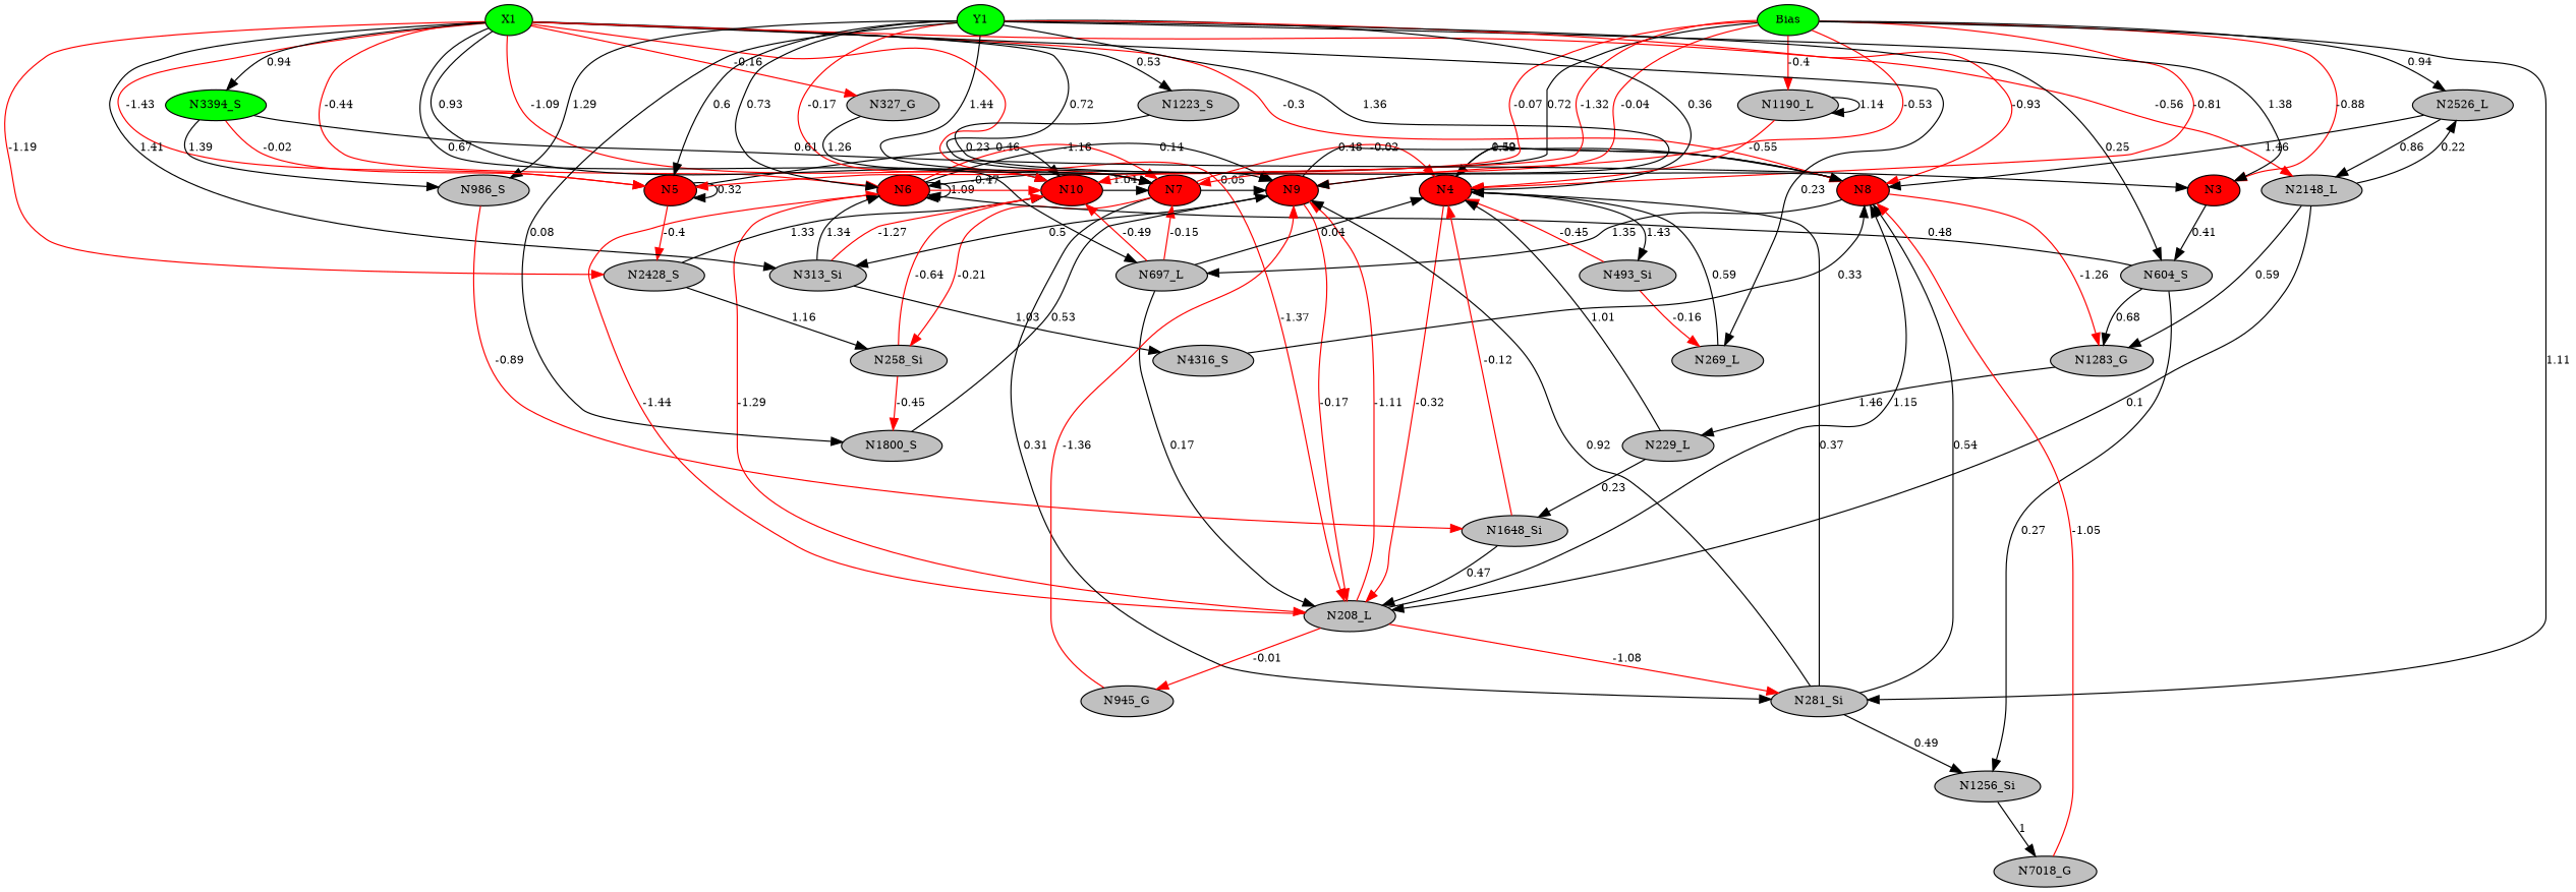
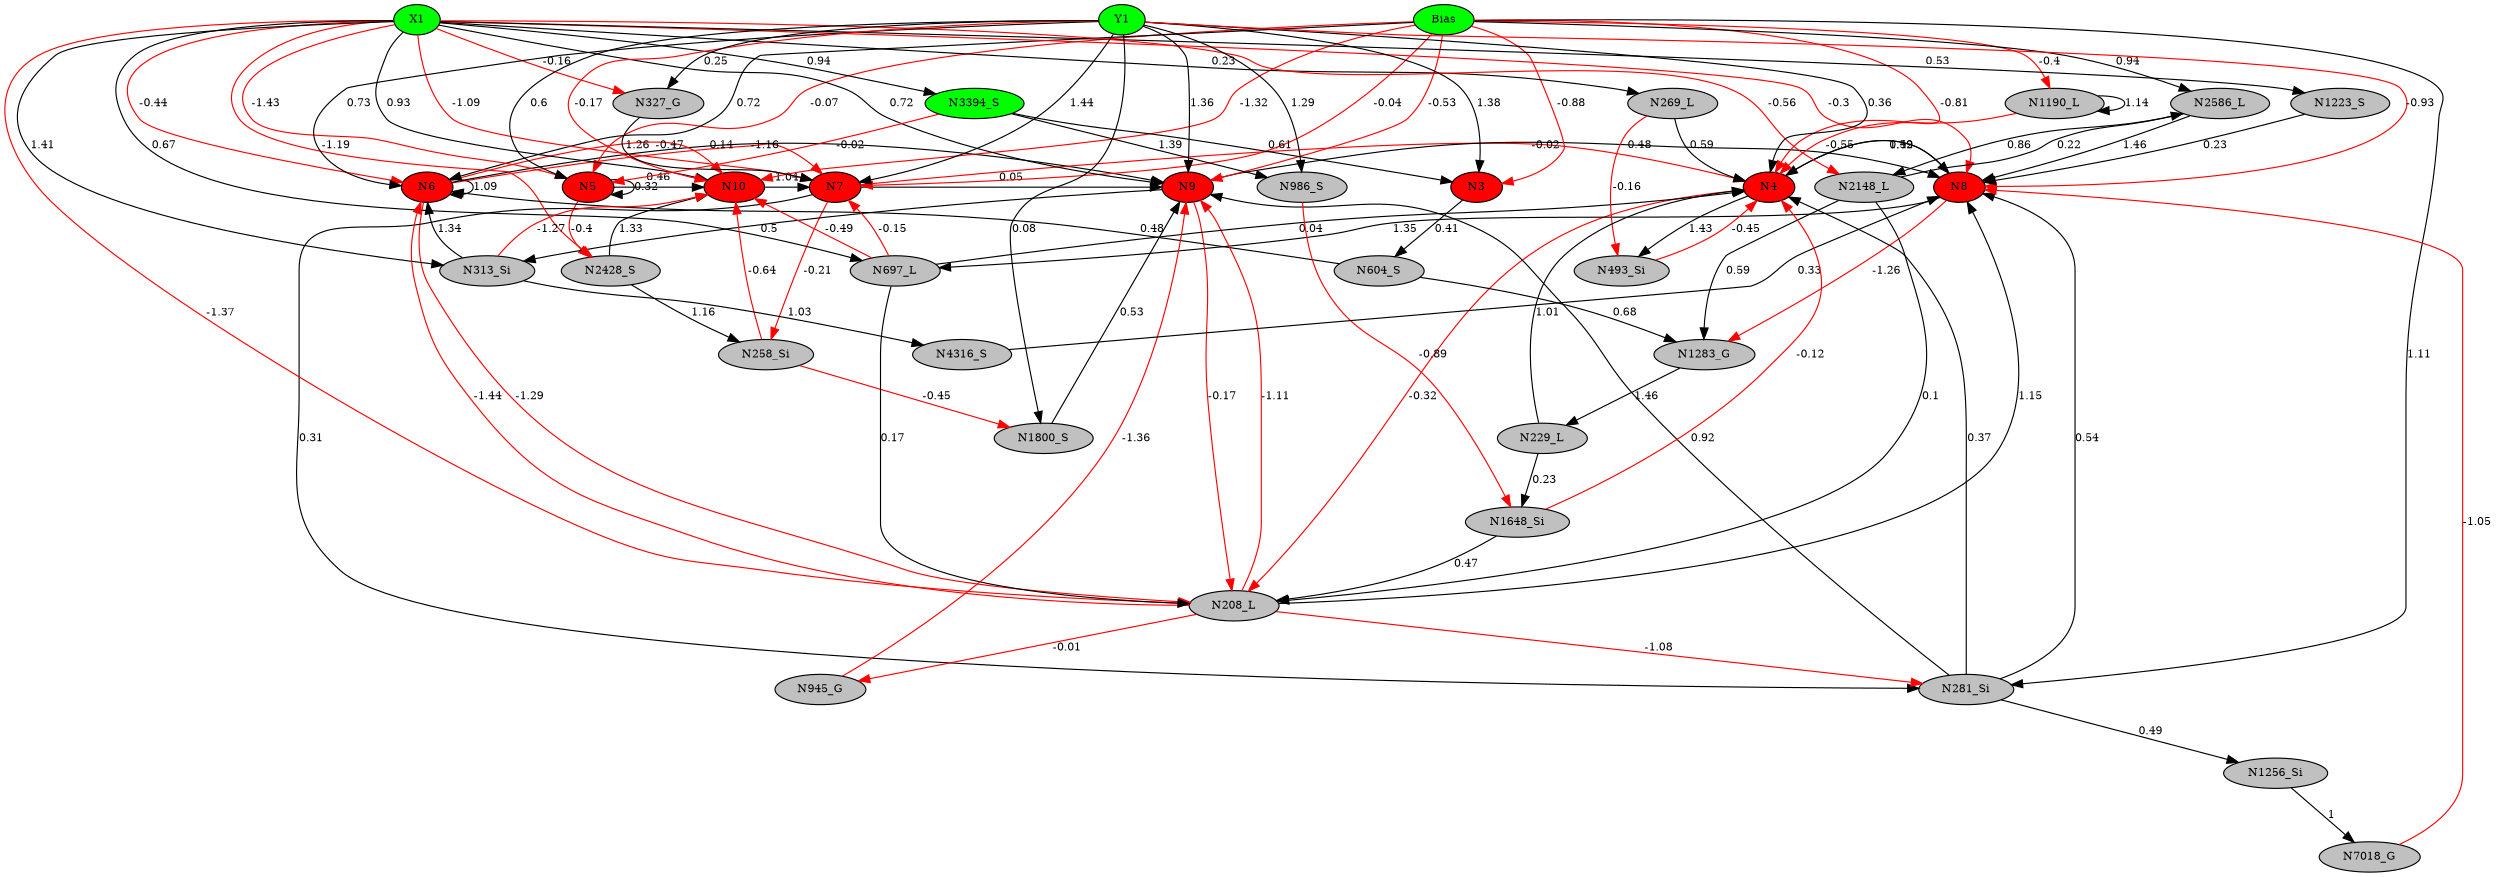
  digraph {
    node [fillcolor=gray fontsize=10 shape=ellipse style=filled]
    edge [color=black fontsize=10]
    N3 [fillcolor=red height=0.1 width=0.1]
    N4 [fillcolor=red height=0.1 width=0.1]
    N5 [fillcolor=red height=0.1 width=0.1]
    N6 [fillcolor=red height=0.1 width=0.1]
    N7 [fillcolor=red height=0.1 width=0.1]
    N8 [fillcolor=red height=0.1 width=0.1]
    N9 [fillcolor=red height=0.1 width=0.1]
    N10 [fillcolor=red height=0.1 width=0.1]
    n9 [fillcolor=green height=0.1 label=Bias width=0.1]
    n10 [fillcolor=green height=0.1 label=X1 width=0.1]
    n11 [fillcolor=green height=0.1 label=Y1 width=0.1]
    n12 [height=0.1 label=N604_S width=0.1]
    n13 [height=0.1 label=N208_L width=0.1]
    n14 [height=0.1 label=N493_Si width=0.1]
    n15 [height=0.1 label=N2428_S width=0.1]
    n16 [height=0.1 label=N281_Si width=0.1]
    n17 [height=0.1 label=N258_Si width=0.1]
    n18 [height=0.1 label=N697_L width=0.1]
    n19 [height=0.1 label=N1283_G width=0.1]
    n20 [height=0.1 label=N313_Si width=0.1]
    n21 [height=0.1 label=N1190_L width=0.1]
-   n22 [height=0.1 label=N2526_L width=0.1]
+   n22 [height=0.1 label=N2586_L width=0.1]
    n23 [height=0.1 label=N269_L width=0.1]
    n24 [height=0.1 label=N327_G width=0.1]
    n25 [height=0.1 label=N1223_S width=0.1]
    n26 [height=0.1 label=N2148_L width=0.1]
    n27 [fillcolor=green height=0.1 label=N3394_S width=0.1]
    n28 [height=0.1 label=N986_S width=0.1]
    n29 [height=0.1 label=N1800_S width=0.1]
    n30 [height=0.1 label=N1256_Si width=0.1]
    n31 [height=0.1 label=N945_G width=0.1]
    n32 [height=0.1 label=N4316_S width=0.1]
    n33 [height=0.1 label=N1648_Si width=0.1]
    n34 [height=0.1 label=N229_L width=0.1]
    n35 [height=0.1 label=N7018_G width=0.1]
    subgraph sub_1 {
      rank=same
      N3
      N4
      N5
      N6
      N7
      N8
      N9
      N10
    }
    subgraph sub_2 {
      rank=same
      n9
      n10
      n11
    }
    N3 -> n12 [label=0.41]
    N4 -> N8 [label=1.42]
    N4 -> n13 [arrowType=inv color=red label=-0.32]
    N4 -> n14 [label=1.43]
    N5 -> N5 [label=0.32]
    N5 -> N10 [label=0.46]
    N5 -> n15 [arrowType=inv color=red label=-0.4]
    N6 -> N6 [label=1.09]
    N6 -> N7 [arrowType=inv color=red label=-1.16]
    N6 -> N9 [label=0.14]
    N6 -> N10 [arrowType=inv color=red label=-0.47]
    N6 -> n13 [arrowType=inv color=red label=-1.29]
    N7 -> N4 [arrowType=inv color=red label=-0.02]
    N7 -> N9 [label=0.05]
    N7 -> n16 [label=0.31]
    N7 -> n17 [arrowType=inv color=red label=-0.21]
    N8 -> N4 [label=0.59]
    N8 -> n18 [label=1.35]
    N8 -> n19 [arrowType=inv color=red label=-1.26]
    N9 -> N8 [label=0.48]
    N9 -> n13 [arrowType=inv color=red label=-0.17]
    N9 -> n20 [label=0.5]
    N10 -> N7 [label=1.04]
    n9 -> N3 [arrowType=inv color=red label=-0.88]
    n9 -> N4 [arrowType=inv color=red label=-0.81]
    n9 -> N5 [arrowType=inv color=red label=-0.07]
    n9 -> N6 [label=0.72]
    n9 -> N7 [arrowType=inv color=red label=-0.04]
    n9 -> N9 [arrowType=inv color=red label=-0.53]
    n9 -> N10 [arrowType=inv color=red label=-1.32]
    n9 -> n16 [label=1.11]
    n9 -> n21 [arrowType=inv color=red label=-0.4]
    n9 -> n22 [label=0.94]
    n10 -> N5 [arrowType=inv color=red label=-1.43]
    n10 -> N6 [arrowType=inv color=red label=-0.44]
    n10 -> N7 [arrowType=inv color=red label=-1.09]
    n10 -> N8 [arrowType=inv color=red label=-0.3]
    n10 -> N9 [label=0.72]
    n10 -> N10 [label=0.93]
    n10 -> n11 [style=invis color="" fontsize=""]
    n10 -> n13 [arrowType=inv color=red label=-1.37]
    n10 -> n15 [arrowType=inv color=red label=-1.19]
    n10 -> n18 [label=0.67]
    n10 -> n20 [label=1.41]
    n10 -> n23 [label=0.23]
    n10 -> n24 [arrowType=inv color=red label=-0.16]
    n10 -> n25 [label=0.53]
    n10 -> n26 [arrowType=inv color=red label=-0.56]
    n10 -> n27 [label=0.94]
    n11 -> N3 [label=1.38]
    n11 -> N4 [label=0.36]
    n11 -> N5 [label=0.6]
    n11 -> N6 [label=0.73]
    n11 -> N7 [label=1.44]
    n11 -> N8 [arrowType=inv color=red label=-0.93]
    n11 -> N9 [label=1.36]
    n11 -> N10 [arrowType=inv color=red label=-0.17]
    n11 -> n9 [style=invis color="" fontsize=""]
-   n11 -> n12 [label=0.25]
+   n11 -> n24 [label=0.25]
    n11 -> n28 [label=1.29]
    n11 -> n29 [label=0.08]
    n12 -> N6 [label=0.48]
    n12 -> n19 [label=0.68]
-   n12 -> n30 [label=0.27]
    n13 -> N6 [arrowType=inv color=red label=-1.44]
    n13 -> N8 [label=1.15]
    n13 -> N9 [arrowType=inv color=red label=-1.11]
    n13 -> n16 [arrowType=inv color=red label=-1.08]
    n13 -> n31 [arrowType=inv color=red label=-0.01]
    n14 -> N4 [arrowType=inv color=red label=-0.45]
    n15 -> N10 [label=1.33]
    n15 -> n17 [label=1.16]
    n16 -> N4 [label=0.37]
    n16 -> N8 [label=0.54]
    n16 -> N9 [label=0.92]
    n16 -> n30 [label=0.49]
    n17 -> N10 [arrowType=inv color=red label=-0.64]
    n17 -> n29 [arrowType=inv color=red label=-0.45]
    n18 -> N4 [label=0.04]
    n18 -> N7 [arrowType=inv color=red label=-0.15]
    n18 -> N10 [arrowType=inv color=red label=-0.49]
    n18 -> n13 [label=0.17]
    n19 -> n34 [label=1.46]
    n20 -> N6 [label=1.34]
    n20 -> N10 [arrowType=inv color=red label=-1.27]
    n20 -> n32 [label=1.03]
    n21 -> N4 [arrowType=inv color=red label=-0.55]
    n21 -> n21 [label=1.14]
    n22 -> N8 [label=1.46]
    n22 -> n26 [label=0.86]
    n23 -> N4 [label=0.59]
-   n14 -> n23 [arrowType=inv color=red label=-0.16]
+   n23 -> n14 [arrowType=inv color=red label=-0.16]
    n24 -> N7 [label=1.26]
    n25 -> N8 [label=0.23]
    n26 -> n13 [label=0.1]
    n26 -> n19 [label=0.59]
    n26 -> n22 [label=0.22]
    n27 -> N3 [label=0.61]
    n27 -> N5 [arrowType=inv color=red label=-0.02]
    n27 -> n28 [label=1.39]
    n28 -> n33 [arrowType=inv color=red label=-0.89]
    n29 -> N9 [label=0.53]
    n30 -> n35 [label=1]
    n31 -> N9 [arrowType=inv color=red label=-1.36]
    n32 -> N8 [label=0.33]
    n33 -> N4 [arrowType=inv color=red label=-0.12]
    n33 -> n13 [label=0.47]
    n34 -> N4 [label=1.01]
    n34 -> n33 [label=0.23]
    n35 -> N8 [arrowType=inv color=red label=-1.05]
  }
